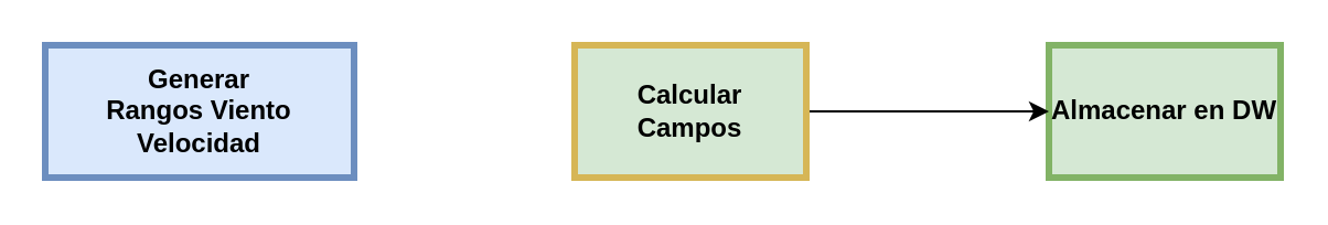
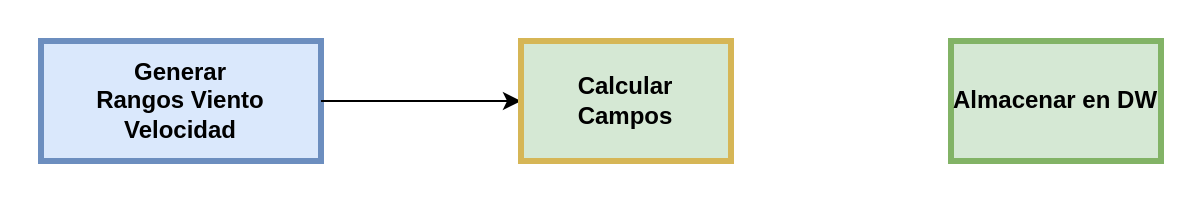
  <mxCell id="0" />
  <mxCell id="1" parent="0" />
  <mxCell id="2" value="Generar&#10;Rangos Viento Velocidad" style="whiteSpace=wrap;align=center;verticalAlign=middle;fontStyle=1;strokeWidth=3;fillColor=#dae8fc;strokeColor=#6c8ebf;" parent="1" vertex="1"><mxGeometry x="20" y="20" width="140" height="60" as="geometry" /></mxCell>
  <mxCell id="3" value="Almacenar en DW" style="whiteSpace=wrap;align=center;verticalAlign=middle;fontStyle=1;strokeWidth=3;fillColor=#d5e8d4;strokeColor=#82b366;" parent="1" vertex="1"><mxGeometry x="475" y="20" width="105" height="60" as="geometry" /></mxCell>
- <mxCell id="5" style="edgeStyle=orthogonalEdgeStyle;rounded=0;orthogonalLoop=1;jettySize=auto;html=1;exitX=1;exitY=0.5;exitDx=0;exitDy=0;entryX=0;entryY=0.5;entryDx=0;entryDy=0;" parent="1" source="6" target="3" edge="1"><mxGeometry relative="1" as="geometry" /></mxCell>
+ <mxCell id="4" style="edgeStyle=orthogonalEdgeStyle;rounded=0;orthogonalLoop=1;jettySize=auto;html=1;exitX=1;exitY=0.5;exitDx=0;exitDy=0;entryX=0;entryY=0.5;entryDx=0;entryDy=0;" parent="1" source="2" target="6" edge="1"><mxGeometry relative="1" as="geometry"><mxPoint x="290" y="50" as="sourcePoint" /></mxGeometry></mxCell>
  <mxCell id="6" value="Calcular&#10;Campos" style="whiteSpace=wrap;align=center;verticalAlign=middle;fontStyle=1;strokeWidth=3;fillColor=#d5e8d4;strokeColor=#d6b656;" parent="1" vertex="1"><mxGeometry x="260" y="20" width="105" height="60" as="geometry" /></mxCell>
